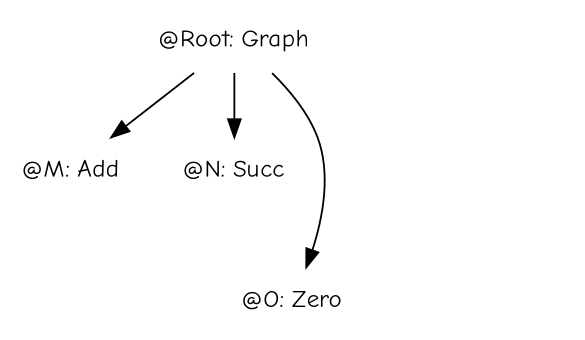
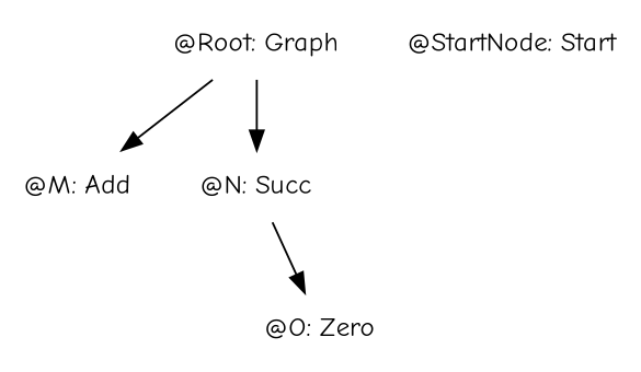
  digraph {
    fontname="Comic Neue"
    node [fontname="Comic Neue" shape=none]
    edge [fontname="Comic Neue"]
    n1 [label="@Root: Graph"]
    n2 [label="@M: Add"]
    n3 [label="@N: Succ"]
+   n4 [label="@StartNode: Start"]
    n5 [label="@O: Zero"]
    n1 -> n2
    n1 -> n3
-   n1 -> n5
+   n3 -> n5
  }
